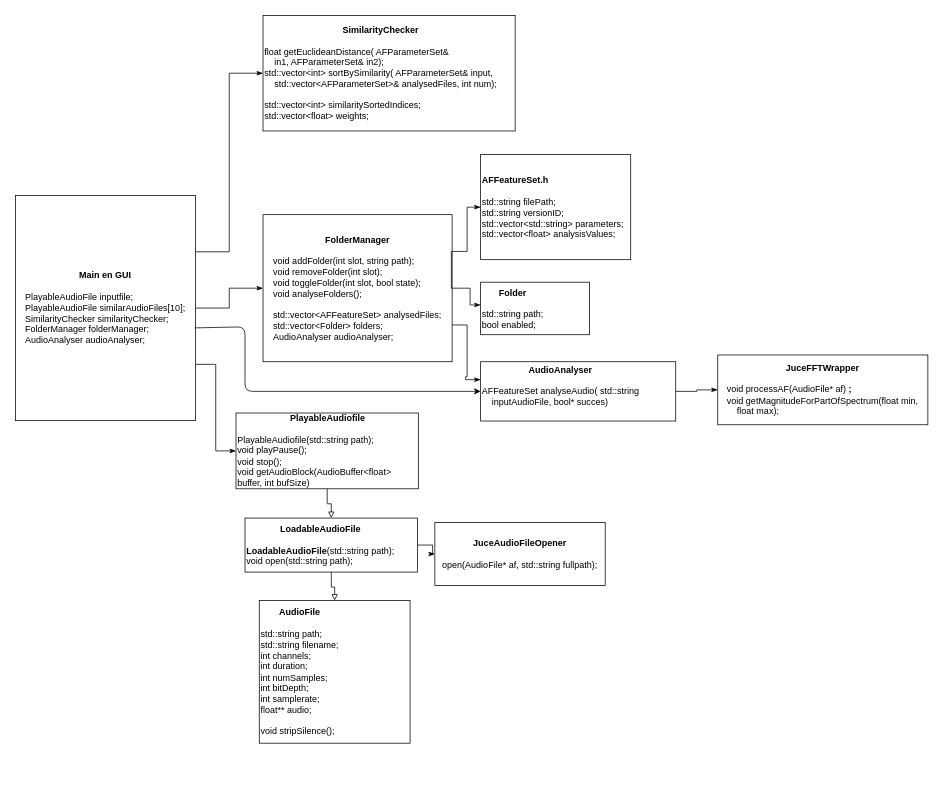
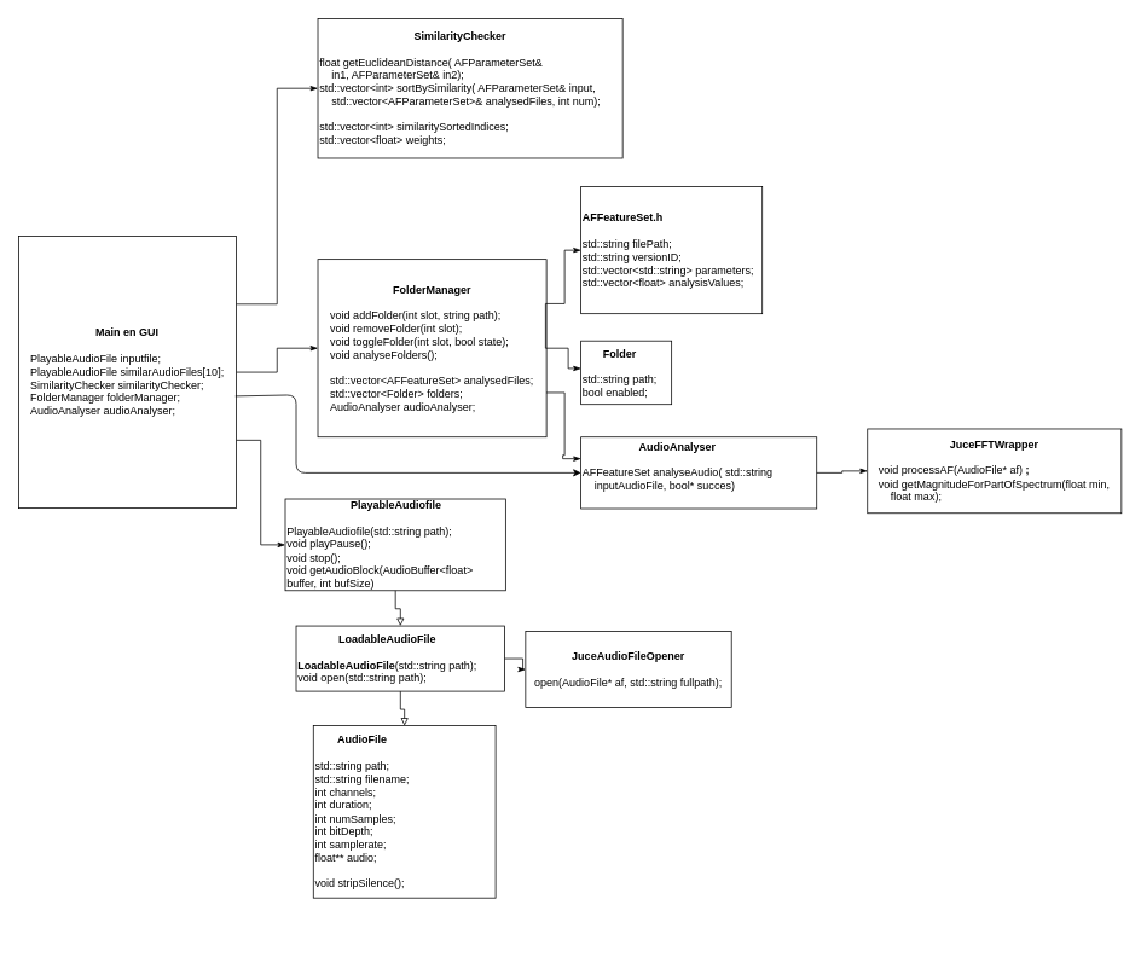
  <mxCell id="0" />
  <mxCell id="1" parent="0" />
  <mxCell id="2" value="&lt;div align=&quot;center&quot;&gt;&lt;b&gt;SimilarityChecker&lt;/b&gt;&lt;/div&gt;&lt;div&gt;&lt;br&gt;&lt;div&gt;float getEuclideanDistance( AFParameterSet&amp;amp; &lt;br&gt;&lt;/div&gt;&lt;div&gt;&amp;nbsp;&amp;nbsp;&amp;nbsp; in1, AFParameterSet&amp;amp; in2);&lt;/div&gt;&lt;div&gt;std::vector&amp;lt;int&amp;gt; sortBySimilarity( AFParameterSet&amp;amp; input, &lt;br&gt;&lt;/div&gt;&lt;div&gt;&amp;nbsp;&amp;nbsp;&amp;nbsp; std::vector&amp;lt;AFParameterSet&amp;gt;&amp;amp; analysedFiles, int num);&lt;br&gt;&lt;/div&gt;&lt;div&gt;&lt;br&gt;&lt;/div&gt;std::vector&amp;lt;int&amp;gt; similaritySortedIndices;&lt;/div&gt;&lt;div&gt;std::vector&amp;lt;float&amp;gt; weights;&lt;br&gt;&lt;/div&gt;" style="whiteSpace=wrap;html=1;align=left;" parent="1" vertex="1"><mxGeometry x="350" y="20" width="336" height="154" as="geometry" /></mxCell>
  <mxCell id="3" value="" style="group" vertex="1" connectable="0" parent="1"><mxGeometry x="350" y="205.5" width="550" height="355" as="geometry" /></mxCell>
  <mxCell id="4" value="&lt;div align=&quot;center&quot;&gt;&lt;b&gt;FolderManager&lt;/b&gt;&lt;/div&gt;&lt;div align=&quot;left&quot;&gt;&lt;br&gt;&lt;/div&gt;&lt;div align=&quot;left&quot;&gt;void addFolder(int slot, string path);&lt;/div&gt;&lt;div align=&quot;left&quot;&gt;void removeFolder(int slot);&lt;/div&gt;&lt;div align=&quot;left&quot;&gt;void toggleFolder(int slot, bool state);&lt;/div&gt;&lt;div align=&quot;left&quot;&gt;void analyseFolders();&lt;/div&gt;&lt;div align=&quot;left&quot;&gt;&lt;br&gt;&lt;/div&gt;&lt;div align=&quot;left&quot;&gt;std::vector&amp;lt;AFFeatureSet&amp;gt; analysedFiles;&lt;/div&gt;&lt;div align=&quot;left&quot;&gt;std::vector&amp;lt;Folder&amp;gt; folders;&lt;/div&gt;&lt;div align=&quot;left&quot;&gt;AudioAnalyser audioAnalyser;&lt;br&gt;&lt;/div&gt;" style="rounded=0;whiteSpace=wrap;html=1;" parent="3" vertex="1"><mxGeometry y="80" width="252" height="196" as="geometry" /></mxCell>
  <mxCell id="5" value="&lt;div align=&quot;center&quot;&gt;&lt;b&gt;AudioAnalyser&lt;/b&gt;&lt;/div&gt;&lt;div&gt;&lt;b&gt;&lt;br&gt;&lt;/b&gt;&lt;/div&gt;&lt;div&gt;AFFeatureSet analyseAudio( std::string &lt;br&gt;&lt;/div&gt;&lt;div&gt;&amp;nbsp;&amp;nbsp;&amp;nbsp; inputAudioFile, bool* succes)&lt;br&gt;&lt;/div&gt;&lt;div&gt;&lt;br&gt;&lt;/div&gt;" style="rounded=0;whiteSpace=wrap;html=1;align=left;" parent="3" vertex="1"><mxGeometry x="290" y="276" width="260" height="79" as="geometry" /></mxCell>
  <mxCell id="6" style="edgeStyle=orthogonalEdgeStyle;rounded=0;orthogonalLoop=1;jettySize=auto;html=1;exitX=1;exitY=0.75;exitDx=0;exitDy=0;entryX=0;entryY=0.302;entryDx=0;entryDy=0;entryPerimeter=0;endArrow=classicThin;endFill=1;" edge="1" parent="3" source="4" target="5"><mxGeometry relative="1" as="geometry" /></mxCell>
  <mxCell id="7" value="&lt;div&gt;&lt;b&gt;AFFeatureSet.h&lt;/b&gt;&lt;/div&gt;&lt;div&gt;&lt;b&gt;&lt;br&gt;&lt;/b&gt;&lt;/div&gt;&lt;div&gt;std::string filePath;&lt;br&gt;&lt;/div&gt;&lt;div&gt;std::string versionID;&lt;br&gt;&lt;/div&gt;&lt;div&gt;std::vector&amp;lt;std::string&amp;gt; parameters;&lt;br&gt;&lt;/div&gt;&lt;div&gt;std::vector&amp;lt;float&amp;gt; analysisValues;&lt;/div&gt;" style="whiteSpace=wrap;html=1;align=left;" parent="3" vertex="1"><mxGeometry x="290" width="200" height="140" as="geometry" /></mxCell>
  <mxCell id="8" style="edgeStyle=orthogonalEdgeStyle;rounded=0;orthogonalLoop=1;jettySize=auto;html=1;exitX=1;exitY=0.25;exitDx=0;exitDy=0;endArrow=classicThin;endFill=1;" edge="1" parent="3" source="4" target="7"><mxGeometry relative="1" as="geometry" /></mxCell>
- <mxCell id="9" value="&lt;div align=&quot;center&quot;&gt;&lt;b&gt;Folder&lt;/b&gt;&lt;/div&gt;&lt;div align=&quot;center&quot;&gt;&lt;b&gt;&lt;/b&gt;&lt;br&gt;&lt;/div&gt;&lt;div&gt;std::string path;&lt;/div&gt;&lt;div&gt;bool enabled;&lt;br&gt;&lt;b&gt;&lt;/b&gt;&lt;/div&gt;" style="rounded=0;whiteSpace=wrap;html=1;align=left;" parent="3" vertex="1"><mxGeometry x="290" y="170" width="145" height="70" as="geometry" /></mxCell>
+ <mxCell id="9" value="&lt;div align=&quot;center&quot;&gt;&lt;b&gt;Folder&lt;/b&gt;&lt;/div&gt;&lt;div align=&quot;center&quot;&gt;&lt;b&gt;&lt;/b&gt;&lt;br&gt;&lt;/div&gt;&lt;div&gt;std::string path;&lt;/div&gt;&lt;div&gt;bool enabled;&lt;br&gt;&lt;b&gt;&lt;/b&gt;&lt;/div&gt;" style="rounded=0;whiteSpace=wrap;html=1;align=left;" parent="3" vertex="1"><mxGeometry x="290" y="170" width="100" height="70" as="geometry" /></mxCell>
  <mxCell id="10" style="edgeStyle=orthogonalEdgeStyle;rounded=0;orthogonalLoop=1;jettySize=auto;html=1;exitX=1;exitY=0.25;exitDx=0;exitDy=0;entryX=0;entryY=0.433;entryDx=0;entryDy=0;entryPerimeter=0;endArrow=classicThin;endFill=1;" edge="1" parent="3" source="4" target="9"><mxGeometry relative="1" as="geometry"><Array as="points"><mxPoint x="251" y="178" /><mxPoint x="276" y="178" /><mxPoint x="276" y="200" /></Array></mxGeometry></mxCell>
  <mxCell id="11" value="" style="group" vertex="1" connectable="0" parent="1"><mxGeometry x="326" y="559.833" width="480" height="480" as="geometry" /></mxCell>
  <mxCell id="12" value="&lt;div align=&quot;center&quot;&gt;&lt;b&gt;AudioFile&lt;/b&gt;&lt;/div&gt;&lt;div&gt;&lt;br&gt;&lt;div align=&quot;left&quot;&gt;std::string path;&lt;/div&gt;&lt;div align=&quot;left&quot;&gt;std::string filename;&lt;/div&gt;&lt;div align=&quot;left&quot;&gt;int channels;&lt;/div&gt;&lt;div align=&quot;left&quot;&gt;int duration;&lt;/div&gt;&lt;div align=&quot;left&quot;&gt;int numSamples;&lt;/div&gt;&lt;div align=&quot;left&quot;&gt;int bitDepth;&lt;/div&gt;&lt;div align=&quot;left&quot;&gt;int samplerate;&lt;br&gt;&lt;/div&gt;&lt;div align=&quot;left&quot;&gt;float** audio;&lt;/div&gt;&lt;/div&gt;&lt;div align=&quot;left&quot;&gt;&lt;br&gt;&lt;/div&gt;&lt;div align=&quot;left&quot;&gt;void stripSilence();&lt;br&gt;&lt;/div&gt;" style="whiteSpace=wrap;html=1;align=left;" parent="11" vertex="1"><mxGeometry x="19" y="240" width="201" height="190" as="geometry" /></mxCell>
  <mxCell id="13" value="&lt;div align=&quot;center&quot;&gt;&lt;b&gt;PlayableAudiofile&lt;/b&gt;&lt;/div&gt;&lt;div&gt;&lt;b&gt;&lt;br&gt;&lt;/b&gt;&lt;/div&gt;&lt;div&gt;PlayableAudiofile(std::string path);&lt;/div&gt;&lt;div&gt;void playPause();&lt;/div&gt;&lt;div&gt;void stop();&lt;/div&gt;&lt;div&gt;void getAudioBlock(AudioBuffer&amp;lt;float&amp;gt; buffer, int bufSize)&lt;br&gt;&lt;/div&gt;" style="rounded=0;whiteSpace=wrap;html=1;align=left;" parent="11" vertex="1"><mxGeometry x="-12" y="-10" width="243" height="101" as="geometry" /></mxCell>
  <mxCell id="14" style="edgeStyle=orthogonalEdgeStyle;rounded=0;orthogonalLoop=1;jettySize=auto;html=1;exitX=0.5;exitY=1;exitDx=0;exitDy=0;endArrow=block;endFill=0;" edge="1" parent="11" source="15" target="12"><mxGeometry relative="1" as="geometry" /></mxCell>
  <mxCell id="15" value="&lt;div align=&quot;center&quot;&gt;&lt;b&gt;LoadableAudioFile&lt;/b&gt;&lt;/div&gt;&lt;div&gt;&lt;br&gt;&lt;/div&gt;&lt;div&gt;&lt;b&gt;LoadableAudioFile&lt;/b&gt;(std::string path);&lt;/div&gt;&lt;div&gt;void open(std::string path);&lt;/div&gt;" style="whiteSpace=wrap;html=1;align=left;" vertex="1" parent="11"><mxGeometry y="130" width="230" height="72" as="geometry" /></mxCell>
  <mxCell id="16" style="edgeStyle=orthogonalEdgeStyle;rounded=0;orthogonalLoop=1;jettySize=auto;html=1;exitX=0.5;exitY=1;exitDx=0;exitDy=0;endArrow=block;endFill=0;" edge="1" parent="11" source="13" target="15"><mxGeometry relative="1" as="geometry" /></mxCell>
  <mxCell id="17" value="&lt;div&gt;&lt;b&gt;JuceAudioFileOpener&lt;br&gt;&lt;/b&gt;&lt;/div&gt;&lt;div&gt;&lt;br&gt;&lt;/div&gt;&lt;div align=&quot;left&quot;&gt;open(AudioFile* af, std::string fullpath);&lt;br&gt;&lt;/div&gt;" style="rounded=0;whiteSpace=wrap;html=1;" vertex="1" parent="11"><mxGeometry x="253" y="136" width="227" height="84" as="geometry" /></mxCell>
  <mxCell id="18" style="edgeStyle=orthogonalEdgeStyle;rounded=0;orthogonalLoop=1;jettySize=auto;html=1;exitX=1;exitY=0.5;exitDx=0;exitDy=0;endArrow=classicThin;endFill=1;" edge="1" parent="11" source="15" target="17"><mxGeometry relative="1" as="geometry"><mxPoint x="267" y="166" as="targetPoint" /></mxGeometry></mxCell>
  <mxCell id="19" style="edgeStyle=orthogonalEdgeStyle;rounded=0;orthogonalLoop=1;jettySize=auto;html=1;exitX=1;exitY=0.25;exitDx=0;exitDy=0;entryX=0;entryY=0.5;entryDx=0;entryDy=0;endArrow=classicThin;endFill=1;" edge="1" parent="1" source="22" target="2"><mxGeometry relative="1" as="geometry" /></mxCell>
  <mxCell id="20" style="edgeStyle=orthogonalEdgeStyle;rounded=0;orthogonalLoop=1;jettySize=auto;html=1;exitX=1;exitY=0.5;exitDx=0;exitDy=0;endArrow=classicThin;endFill=1;" edge="1" parent="1" source="22" target="4"><mxGeometry relative="1" as="geometry" /></mxCell>
  <mxCell id="21" style="edgeStyle=orthogonalEdgeStyle;rounded=0;orthogonalLoop=1;jettySize=auto;html=1;exitX=1;exitY=0.75;exitDx=0;exitDy=0;entryX=0;entryY=0.5;entryDx=0;entryDy=0;endArrow=classicThin;endFill=1;" edge="1" parent="1" source="22" target="13"><mxGeometry relative="1" as="geometry" /></mxCell>
  <mxCell id="22" value="&lt;div&gt;&lt;b&gt;Main en GUI&lt;/b&gt;&lt;/div&gt;&lt;div align=&quot;left&quot;&gt;&lt;br&gt;&lt;/div&gt;&lt;div align=&quot;left&quot;&gt;PlayableAudioFile inputfile;&lt;/div&gt;&lt;div align=&quot;left&quot;&gt;PlayableAudioFile similarAudioFiles[10];&lt;/div&gt;&lt;div align=&quot;left&quot;&gt;SimilarityChecker similarityChecker;&lt;/div&gt;&lt;div align=&quot;left&quot;&gt;FolderManager folderManager;&lt;/div&gt;&lt;div align=&quot;left&quot;&gt;AudioAnalyser audioAnalyser;&lt;br&gt;&lt;/div&gt;" style="rounded=0;whiteSpace=wrap;html=1;" vertex="1" parent="1"><mxGeometry x="20" y="260" width="240" height="300" as="geometry" /></mxCell>
  <mxCell id="23" value="" style="endArrow=classic;html=1;exitX=0.996;exitY=0.588;exitDx=0;exitDy=0;exitPerimeter=0;entryX=0;entryY=0.5;entryDx=0;entryDy=0;jumpStyle=none;" edge="1" parent="1" source="22" target="5"><mxGeometry width="50" height="50" relative="1" as="geometry"><mxPoint x="156" y="1110" as="sourcePoint" /><mxPoint x="206" y="1060" as="targetPoint" /><Array as="points"><mxPoint x="326" y="435" /><mxPoint x="326" y="521" /></Array></mxGeometry></mxCell>
  <mxCell id="24" value="&lt;div&gt;&lt;b&gt;JuceFFTWrapper&lt;/b&gt;&lt;/div&gt;&lt;div&gt;&lt;b&gt;&lt;br&gt;&lt;/b&gt;&lt;/div&gt;&lt;div align=&quot;left&quot;&gt;void processAF(AudioFile* af) &lt;b&gt;;&lt;br&gt;&lt;/b&gt;&lt;/div&gt;&lt;div&gt;&lt;div align=&quot;left&quot;&gt;void getMagnitudeForPartOfSpectrum(float min, &lt;br&gt;&lt;/div&gt;&lt;div align=&quot;left&quot;&gt;&amp;nbsp;&amp;nbsp;&amp;nbsp; float max);&lt;br&gt;&lt;/div&gt;&lt;/div&gt;" style="rounded=0;whiteSpace=wrap;html=1;" vertex="1" parent="1"><mxGeometry x="956" y="472.5" width="280" height="93" as="geometry" /></mxCell>
  <mxCell id="25" style="edgeStyle=orthogonalEdgeStyle;rounded=0;jumpStyle=none;orthogonalLoop=1;jettySize=auto;html=1;exitX=1;exitY=0.5;exitDx=0;exitDy=0;endArrow=classicThin;endFill=1;" edge="1" parent="1" source="5" target="24"><mxGeometry relative="1" as="geometry" /></mxCell>
